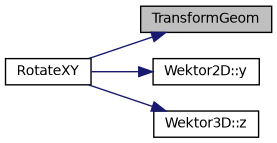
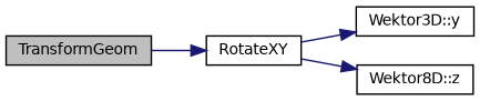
  digraph {
    rankdir=LR
    node [color=black fillcolor=white fontname=Helvetica fontsize=10 shape=record style=filled]
    edge [color=midnightblue fontname=Helvetica fontsize=10 labelfontname=Helvetica labelfontsize=10 style=solid]
    n1 [fillcolor=grey75 fontcolor=black height=0.2 label=TransformGeom width=0.4]
    n2 [height=0.2 label=RotateXY width=0.4]
-   n3 [height=0.2 label="Wektor2D::y" width=0.4]
-   n4 [height=0.2 label="Wektor3D::z" width=0.4]
-   n2 -> n1
+   n3 [height=0.2 label="Wektor3D::y" width=0.4]
+   n4 [height=0.2 label="Wektor8D::z" width=0.4]
+   n1 -> n2
    n2 -> n3
    n2 -> n4
  }
